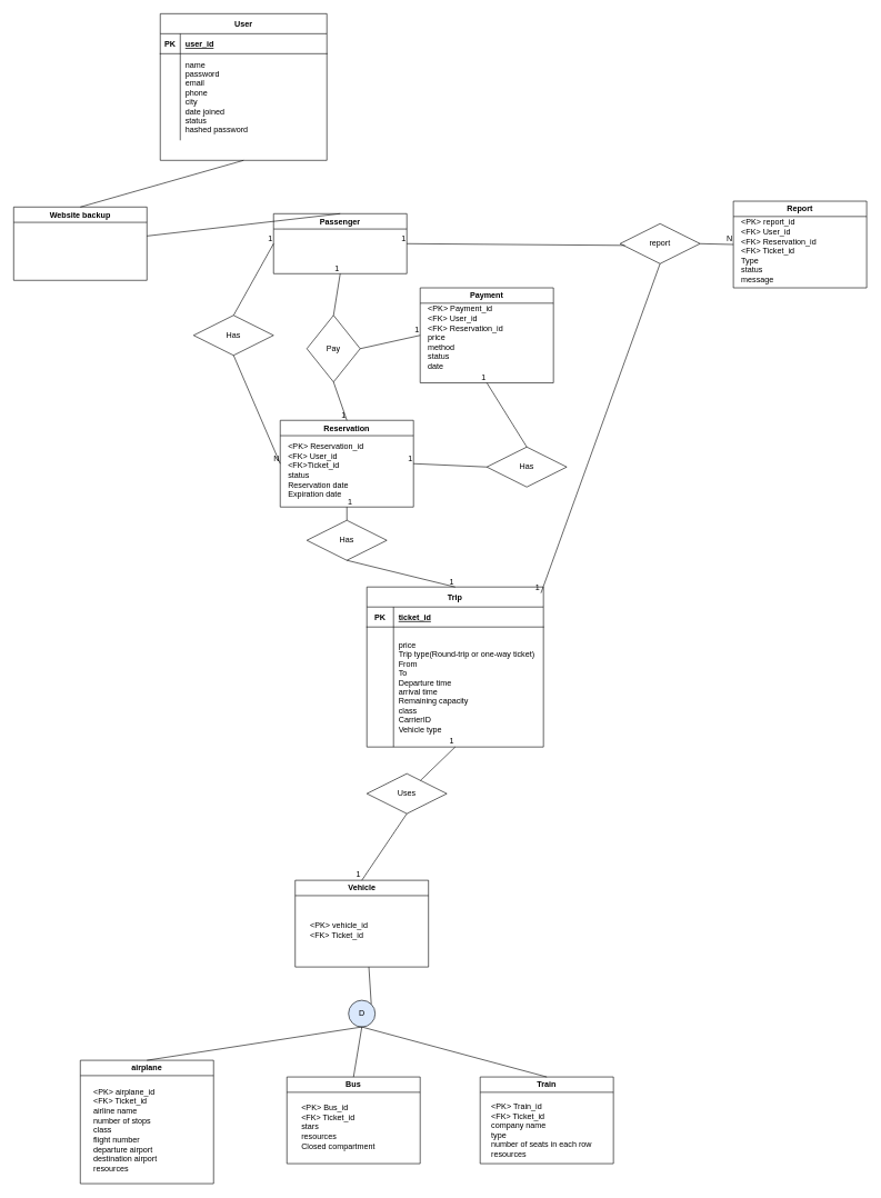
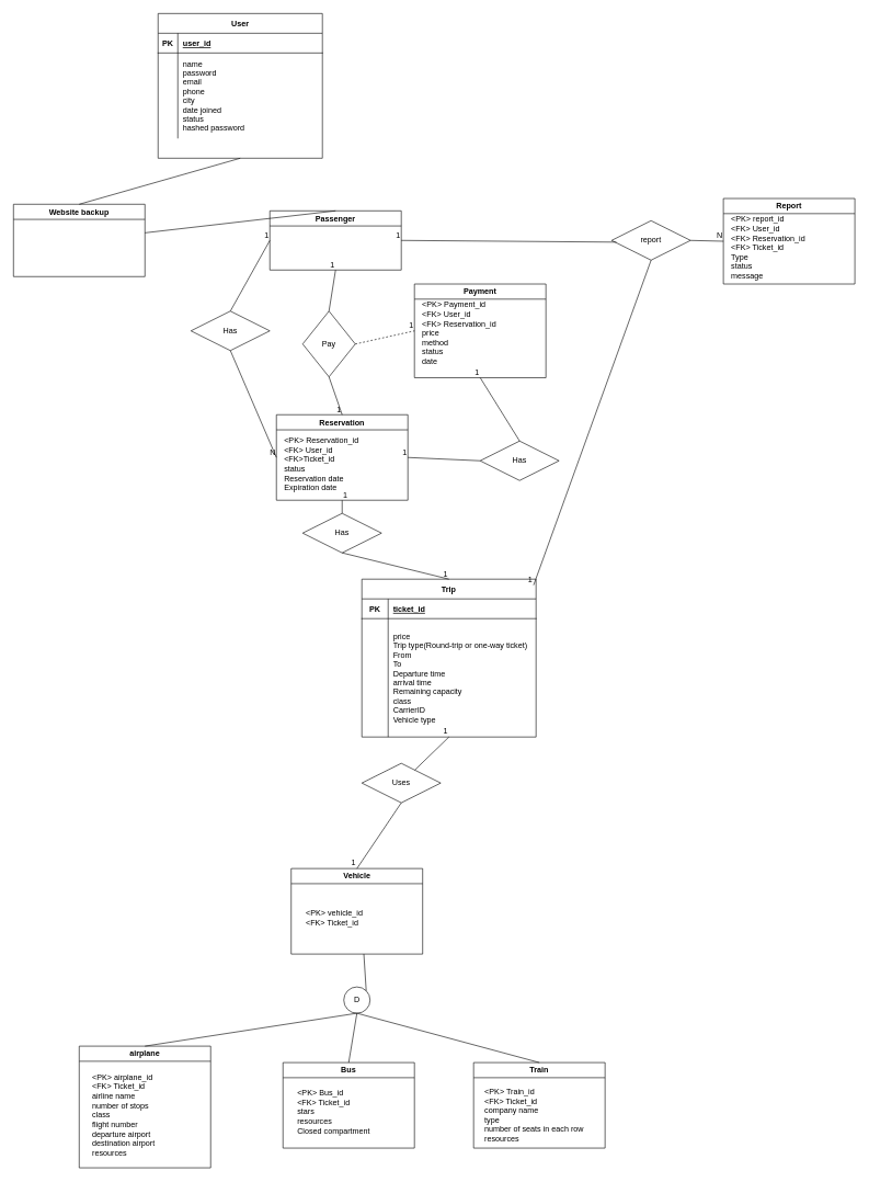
  <mxCell id="0" />
  <mxCell id="1" parent="0" />
  <mxCell id="2" value="User" style="shape=table;startSize=30;container=1;collapsible=1;childLayout=tableLayout;fixedRows=1;rowLines=0;fontStyle=1;align=center;resizeLast=1;" parent="1" vertex="1"><mxGeometry x="240" y="20" width="250" height="220" as="geometry"><mxRectangle x="120" y="120" width="100" height="30" as="alternateBounds" /></mxGeometry></mxCell>
  <mxCell id="3" value="" style="shape=partialRectangle;collapsible=0;dropTarget=0;pointerEvents=0;fillColor=none;points=[[0,0.5],[1,0.5]];portConstraint=eastwest;top=0;left=0;right=0;bottom=1;" parent="2" vertex="1"><mxGeometry y="30" width="250" height="30" as="geometry" /></mxCell>
  <mxCell id="4" value="PK" style="shape=partialRectangle;overflow=hidden;connectable=0;fillColor=none;top=0;left=0;bottom=0;right=0;fontStyle=1;" parent="3" vertex="1"><mxGeometry width="30" height="30" as="geometry"><mxRectangle width="30" height="30" as="alternateBounds" /></mxGeometry></mxCell>
  <mxCell id="5" value="user_id" style="shape=partialRectangle;overflow=hidden;connectable=0;fillColor=none;top=0;left=0;bottom=0;right=0;align=left;spacingLeft=6;fontStyle=5;" parent="3" vertex="1"><mxGeometry x="30" width="220" height="30" as="geometry"><mxRectangle width="220" height="30" as="alternateBounds" /></mxGeometry></mxCell>
  <mxCell id="6" value="" style="shape=partialRectangle;collapsible=0;dropTarget=0;pointerEvents=0;fillColor=none;points=[[0,0.5],[1,0.5]];portConstraint=eastwest;top=0;left=0;right=0;bottom=0;" parent="2" vertex="1"><mxGeometry y="60" width="250" height="130" as="geometry" /></mxCell>
  <mxCell id="7" value="" style="shape=partialRectangle;overflow=hidden;connectable=0;fillColor=none;top=0;left=0;bottom=0;right=0;" parent="6" vertex="1"><mxGeometry width="30" height="130" as="geometry"><mxRectangle width="30" height="130" as="alternateBounds" /></mxGeometry></mxCell>
  <mxCell id="8" value="name&#10;password&#10;email&#10;phone&#10;city&#10;date joined&#10;status&#10;hashed password" style="shape=partialRectangle;overflow=hidden;connectable=0;fillColor=none;top=0;left=0;bottom=0;right=0;align=left;spacingLeft=6;" parent="6" vertex="1"><mxGeometry x="30" width="220" height="130" as="geometry"><mxRectangle width="220" height="130" as="alternateBounds" /></mxGeometry></mxCell>
  <mxCell id="9" value="Passenger" style="swimlane;whiteSpace=wrap;html=1;" parent="1" vertex="1"><mxGeometry x="410" y="320" width="200" height="90" as="geometry" /></mxCell>
  <mxCell id="10" value="Website backup" style="swimlane;whiteSpace=wrap;html=1;startSize=23;" parent="1" vertex="1"><mxGeometry x="20" y="310" width="200" height="110" as="geometry" /></mxCell>
  <mxCell id="11" value="Trip" style="shape=table;startSize=30;container=1;collapsible=1;childLayout=tableLayout;fixedRows=1;rowLines=0;fontStyle=1;align=center;resizeLast=1;" parent="1" vertex="1"><mxGeometry x="550" y="880" width="265" height="240" as="geometry"><mxRectangle x="120" y="120" width="100" height="30" as="alternateBounds" /></mxGeometry></mxCell>
  <mxCell id="12" value="" style="shape=partialRectangle;collapsible=0;dropTarget=0;pointerEvents=0;fillColor=none;points=[[0,0.5],[1,0.5]];portConstraint=eastwest;top=0;left=0;right=0;bottom=1;" parent="11" vertex="1"><mxGeometry y="30" width="265" height="30" as="geometry" /></mxCell>
  <mxCell id="13" value="PK" style="shape=partialRectangle;overflow=hidden;connectable=0;fillColor=none;top=0;left=0;bottom=0;right=0;fontStyle=1;" parent="12" vertex="1"><mxGeometry width="40" height="30" as="geometry"><mxRectangle width="40" height="30" as="alternateBounds" /></mxGeometry></mxCell>
  <mxCell id="14" value="ticket_id" style="shape=partialRectangle;overflow=hidden;connectable=0;fillColor=none;top=0;left=0;bottom=0;right=0;align=left;spacingLeft=6;fontStyle=5;" parent="12" vertex="1"><mxGeometry x="40" width="225" height="30" as="geometry"><mxRectangle width="225" height="30" as="alternateBounds" /></mxGeometry></mxCell>
  <mxCell id="15" value="" style="shape=partialRectangle;collapsible=0;dropTarget=0;pointerEvents=0;fillColor=none;points=[[0,0.5],[1,0.5]];portConstraint=eastwest;top=0;left=0;right=0;bottom=0;" parent="11" vertex="1"><mxGeometry y="60" width="265" height="180" as="geometry" /></mxCell>
  <mxCell id="16" value="" style="shape=partialRectangle;overflow=hidden;connectable=0;fillColor=none;top=0;left=0;bottom=0;right=0;" parent="15" vertex="1"><mxGeometry width="40" height="180" as="geometry"><mxRectangle width="40" height="180" as="alternateBounds" /></mxGeometry></mxCell>
  <mxCell id="17" value="price&#10;Trip type(Round-trip or one-way ticket)&#10;From&#10;To&#10;Departure time&#10;arrival time&#10;Remaining capacity&#10;class&#10;CarrierID&#10;Vehicle type" style="shape=partialRectangle;overflow=hidden;connectable=0;fillColor=none;top=0;left=0;bottom=0;right=0;align=left;spacingLeft=6;" parent="15" vertex="1"><mxGeometry x="40" width="225" height="180" as="geometry"><mxRectangle width="225" height="180" as="alternateBounds" /></mxGeometry></mxCell>
  <mxCell id="18" value="airplane" style="swimlane;whiteSpace=wrap;html=1;startSize=23;" parent="1" vertex="1"><mxGeometry x="120" y="1590" width="200" height="185" as="geometry" /></mxCell>
  <mxCell id="19" value="&lt;div&gt;&amp;lt;PK&amp;gt; airplane_id&lt;/div&gt;&lt;div&gt;&amp;lt;FK&amp;gt; Ticket_id&lt;/div&gt;airline name&lt;div&gt;number of stops&lt;/div&gt;&lt;div&gt;class&lt;/div&gt;&lt;div&gt;flight number&lt;/div&gt;&lt;div&gt;departure airport&lt;/div&gt;&lt;div&gt;destination airport&lt;/div&gt;&lt;div&gt;resources&lt;/div&gt;" style="text;html=1;align=left;verticalAlign=middle;resizable=0;points=[];autosize=1;strokeColor=none;fillColor=none;" parent="18" vertex="1"><mxGeometry x="17.5" y="35" width="120" height="140" as="geometry" /></mxCell>
  <mxCell id="20" value="Bus" style="swimlane;whiteSpace=wrap;html=1;" parent="1" vertex="1"><mxGeometry x="430" y="1615" width="200" height="130" as="geometry" /></mxCell>
  <mxCell id="21" value="&lt;div&gt;&amp;lt;PK&amp;gt; Bus_id&lt;/div&gt;&lt;div&gt;&amp;lt;FK&amp;gt; Ticket_id&lt;/div&gt;stars&lt;div&gt;resources&lt;/div&gt;&lt;div&gt;Closed compartment&lt;/div&gt;" style="text;html=1;align=left;verticalAlign=middle;resizable=0;points=[];autosize=1;strokeColor=none;fillColor=none;" parent="20" vertex="1"><mxGeometry x="20" y="30" width="130" height="90" as="geometry" /></mxCell>
  <mxCell id="22" value="Train" style="swimlane;whiteSpace=wrap;html=1;" parent="1" vertex="1"><mxGeometry x="720" y="1615" width="200" height="130" as="geometry" /></mxCell>
  <mxCell id="23" value="&lt;div&gt;&amp;lt;PK&amp;gt; Train_id&lt;/div&gt;&lt;div&gt;&amp;lt;FK&amp;gt; Ticket_id&lt;/div&gt;company name&lt;div&gt;type&lt;/div&gt;&lt;div&gt;number of seats in each row&lt;/div&gt;&lt;div&gt;resources&lt;/div&gt;" style="text;html=1;align=left;verticalAlign=middle;resizable=0;points=[];autosize=1;strokeColor=none;fillColor=none;" parent="22" vertex="1"><mxGeometry x="15" y="30" width="170" height="100" as="geometry" /></mxCell>
  <mxCell id="24" value="" style="endArrow=none;html=1;rounded=0;exitX=0.5;exitY=0;exitDx=0;exitDy=0;" parent="1" source="9" target="10" edge="1"><mxGeometry relative="1" as="geometry"><mxPoint x="200" y="160" as="sourcePoint" /><mxPoint x="360" y="160" as="targetPoint" /></mxGeometry></mxCell>
  <mxCell id="25" value="" style="endArrow=none;html=1;rounded=0;entryX=0.5;entryY=1;entryDx=0;entryDy=0;exitX=0.5;exitY=0;exitDx=0;exitDy=0;" parent="1" source="10" target="2" edge="1"><mxGeometry relative="1" as="geometry"><mxPoint x="310" y="210" as="sourcePoint" /><mxPoint x="385" y="120" as="targetPoint" /></mxGeometry></mxCell>
  <mxCell id="26" value="Reservation" style="swimlane;whiteSpace=wrap;html=1;" parent="1" vertex="1"><mxGeometry x="420" y="630" width="200" height="130" as="geometry" /></mxCell>
  <mxCell id="27" value="&lt;div&gt;&amp;lt;PK&amp;gt; Reservation_id&lt;/div&gt;&amp;lt;FK&amp;gt; User_id&lt;div&gt;&amp;lt;FK&amp;gt;Ticket_id&lt;/div&gt;&lt;div&gt;status&lt;/div&gt;&lt;div&gt;Reservation date&lt;/div&gt;&lt;div&gt;Expiration date&lt;/div&gt;" style="text;html=1;align=left;verticalAlign=middle;resizable=0;points=[];autosize=1;strokeColor=none;fillColor=none;" parent="26" vertex="1"><mxGeometry x="10" y="25" width="140" height="100" as="geometry" /></mxCell>
  <mxCell id="28" value="" style="endArrow=none;html=1;rounded=0;exitX=0.5;exitY=1;exitDx=0;exitDy=0;entryX=0.5;entryY=0;entryDx=0;entryDy=0;" parent="1" source="26" target="57" edge="1"><mxGeometry relative="1" as="geometry"><mxPoint x="250" y="600" as="sourcePoint" /><mxPoint x="400" y="600" as="targetPoint" /></mxGeometry></mxCell>
  <mxCell id="29" value="1" style="resizable=0;html=1;whiteSpace=wrap;align=left;verticalAlign=bottom;" parent="28" connectable="0" vertex="1"><mxGeometry x="-1" relative="1" as="geometry" /></mxCell>
  <mxCell id="30" value="Pay" style="shape=rhombus;perimeter=rhombusPerimeter;whiteSpace=wrap;html=1;align=center;" parent="1" vertex="1"><mxGeometry x="460" y="472.5" width="80" height="100" as="geometry" /></mxCell>
  <mxCell id="31" value="" style="endArrow=none;html=1;rounded=0;exitX=0.5;exitY=0;exitDx=0;exitDy=0;entryX=0.5;entryY=1;entryDx=0;entryDy=0;" parent="1" source="30" target="9" edge="1"><mxGeometry relative="1" as="geometry"><mxPoint x="280" y="490" as="sourcePoint" /><mxPoint x="440" y="490" as="targetPoint" /></mxGeometry></mxCell>
  <mxCell id="32" value="1" style="resizable=0;html=1;whiteSpace=wrap;align=right;verticalAlign=bottom;" parent="31" connectable="0" vertex="1"><mxGeometry x="1" relative="1" as="geometry" /></mxCell>
- <mxCell id="33" value="" style="endArrow=none;html=1;rounded=0;entryX=0;entryY=0.5;entryDx=0;entryDy=0;exitX=1;exitY=0.5;exitDx=0;exitDy=0;" parent="1" source="30" target="35" edge="1"><mxGeometry relative="1" as="geometry"><mxPoint x="670" y="586.25" as="sourcePoint" /><mxPoint x="590" y="580" as="targetPoint" /></mxGeometry></mxCell>
+ <mxCell id="33" value="" style="endArrow=none;html=1;rounded=0;entryX=0;entryY=0.5;entryDx=0;entryDy=0;exitX=1;exitY=0.5;exitDx=0;exitDy=0;dashed=1;" parent="1" source="30" target="35" edge="1"><mxGeometry relative="1" as="geometry"><mxPoint x="670" y="586.25" as="sourcePoint" /><mxPoint x="590" y="580" as="targetPoint" /></mxGeometry></mxCell>
  <mxCell id="34" value="1" style="resizable=0;html=1;whiteSpace=wrap;align=right;verticalAlign=bottom;" parent="33" connectable="0" vertex="1"><mxGeometry x="1" relative="1" as="geometry" /></mxCell>
  <mxCell id="35" value="Payment" style="swimlane;whiteSpace=wrap;html=1;" parent="1" vertex="1"><mxGeometry x="630" y="431.25" width="200" height="142.5" as="geometry" /></mxCell>
  <mxCell id="36" value="&lt;div&gt;&amp;lt;PK&amp;gt; Payment_id&lt;/div&gt;&amp;lt;FK&amp;gt; User_id&lt;div&gt;&amp;lt;FK&amp;gt; Reservation_id&lt;/div&gt;&lt;div&gt;price&lt;/div&gt;&lt;div&gt;method&lt;/div&gt;&lt;div&gt;status&lt;/div&gt;&lt;div&gt;date&lt;/div&gt;" style="text;html=1;align=left;verticalAlign=middle;resizable=0;points=[];autosize=1;strokeColor=none;fillColor=none;" parent="35" vertex="1"><mxGeometry x="10" y="20" width="140" height="110" as="geometry" /></mxCell>
  <mxCell id="37" value="Report" style="swimlane;whiteSpace=wrap;html=1;" parent="1" vertex="1"><mxGeometry x="1100" y="301.25" width="200" height="130" as="geometry" /></mxCell>
  <mxCell id="38" value="&lt;div&gt;&amp;lt;PK&amp;gt; report_id&lt;/div&gt;&amp;lt;FK&amp;gt; User_id&lt;div&gt;&amp;lt;FK&amp;gt; Reservation_id&lt;/div&gt;&lt;div&gt;&amp;lt;FK&amp;gt; Ticket_id&lt;/div&gt;&lt;div&gt;Type&lt;/div&gt;&lt;div&gt;status&lt;/div&gt;&lt;div&gt;message&lt;/div&gt;" style="text;html=1;align=left;verticalAlign=middle;resizable=0;points=[];autosize=1;strokeColor=none;fillColor=none;" parent="37" vertex="1"><mxGeometry x="10" y="20" width="140" height="110" as="geometry" /></mxCell>
  <mxCell id="39" value="report" style="shape=rhombus;perimeter=rhombusPerimeter;whiteSpace=wrap;html=1;align=center;" parent="1" vertex="1"><mxGeometry x="930" y="335" width="120" height="60" as="geometry" /></mxCell>
  <mxCell id="40" value="" style="endArrow=none;html=1;rounded=0;exitX=0.06;exitY=0.543;exitDx=0;exitDy=0;exitPerimeter=0;entryX=1;entryY=0.5;entryDx=0;entryDy=0;" parent="1" source="39" target="9" edge="1"><mxGeometry relative="1" as="geometry"><mxPoint x="630" y="440" as="sourcePoint" /><mxPoint x="790" y="440" as="targetPoint" /></mxGeometry></mxCell>
  <mxCell id="41" value="1" style="resizable=0;html=1;whiteSpace=wrap;align=right;verticalAlign=bottom;" parent="40" connectable="0" vertex="1"><mxGeometry x="1" relative="1" as="geometry" /></mxCell>
  <mxCell id="42" value="" style="endArrow=none;html=1;rounded=0;exitX=1;exitY=0.5;exitDx=0;exitDy=0;entryX=0;entryY=0.5;entryDx=0;entryDy=0;" parent="1" source="39" target="37" edge="1"><mxGeometry relative="1" as="geometry"><mxPoint x="937" y="420" as="sourcePoint" /><mxPoint x="820" y="422" as="targetPoint" /></mxGeometry></mxCell>
  <mxCell id="43" value="N" style="resizable=0;html=1;whiteSpace=wrap;align=right;verticalAlign=bottom;" parent="42" connectable="0" vertex="1"><mxGeometry x="1" relative="1" as="geometry" /></mxCell>
  <mxCell id="44" value="Uses" style="shape=rhombus;perimeter=rhombusPerimeter;whiteSpace=wrap;html=1;align=center;" parent="1" vertex="1"><mxGeometry x="550" y="1160" width="120" height="60" as="geometry" /></mxCell>
  <mxCell id="45" value="" style="endArrow=none;html=1;rounded=0;entryX=0.5;entryY=1;entryDx=0;entryDy=0;" parent="1" source="44" target="11" edge="1"><mxGeometry relative="1" as="geometry"><mxPoint x="230" y="1230" as="sourcePoint" /><mxPoint x="580" y="1210" as="targetPoint" /></mxGeometry></mxCell>
  <mxCell id="46" value="1" style="resizable=0;html=1;whiteSpace=wrap;align=right;verticalAlign=bottom;" parent="45" connectable="0" vertex="1"><mxGeometry x="1" relative="1" as="geometry" /></mxCell>
  <mxCell id="47" value="Has" style="shape=rhombus;perimeter=rhombusPerimeter;whiteSpace=wrap;html=1;align=center;" parent="1" vertex="1"><mxGeometry x="730" y="670" width="120" height="60" as="geometry" /></mxCell>
  <mxCell id="48" value="" style="endArrow=none;html=1;rounded=0;entryX=1;entryY=0.5;entryDx=0;entryDy=0;exitX=0;exitY=0.5;exitDx=0;exitDy=0;" parent="1" source="47" target="26" edge="1"><mxGeometry relative="1" as="geometry"><mxPoint x="725" y="694.5" as="sourcePoint" /><mxPoint x="645" y="694.5" as="targetPoint" /></mxGeometry></mxCell>
  <mxCell id="49" value="1" style="resizable=0;html=1;whiteSpace=wrap;align=right;verticalAlign=bottom;" parent="48" connectable="0" vertex="1"><mxGeometry x="1" relative="1" as="geometry" /></mxCell>
  <mxCell id="50" value="" style="endArrow=none;html=1;rounded=0;exitX=0.5;exitY=0;exitDx=0;exitDy=0;entryX=0.5;entryY=1;entryDx=0;entryDy=0;" parent="1" source="47" target="35" edge="1"><mxGeometry relative="1" as="geometry"><mxPoint x="820" y="630" as="sourcePoint" /><mxPoint x="750" y="610" as="targetPoint" /></mxGeometry></mxCell>
  <mxCell id="51" value="1" style="resizable=0;html=1;whiteSpace=wrap;align=right;verticalAlign=bottom;" parent="50" connectable="0" vertex="1"><mxGeometry x="1" relative="1" as="geometry" /></mxCell>
  <mxCell id="52" value="Has" style="shape=rhombus;perimeter=rhombusPerimeter;whiteSpace=wrap;html=1;align=center;" parent="1" vertex="1"><mxGeometry x="290" y="472.5" width="120" height="60" as="geometry" /></mxCell>
  <mxCell id="53" value="" style="endArrow=none;html=1;rounded=0;exitX=0.5;exitY=0;exitDx=0;exitDy=0;entryX=0;entryY=0.5;entryDx=0;entryDy=0;" parent="1" source="52" target="9" edge="1"><mxGeometry relative="1" as="geometry"><mxPoint x="330" y="463" as="sourcePoint" /><mxPoint x="320" y="400" as="targetPoint" /></mxGeometry></mxCell>
  <mxCell id="54" value="1" style="resizable=0;html=1;whiteSpace=wrap;align=right;verticalAlign=bottom;" parent="53" connectable="0" vertex="1"><mxGeometry x="1" relative="1" as="geometry" /></mxCell>
  <mxCell id="55" value="" style="endArrow=none;html=1;rounded=0;exitX=0.5;exitY=1;exitDx=0;exitDy=0;entryX=0;entryY=0.5;entryDx=0;entryDy=0;" parent="1" source="52" target="26" edge="1"><mxGeometry relative="1" as="geometry"><mxPoint x="330" y="781.25" as="sourcePoint" /><mxPoint x="260" y="618.75" as="targetPoint" /></mxGeometry></mxCell>
  <mxCell id="56" value="N" style="resizable=0;html=1;whiteSpace=wrap;align=right;verticalAlign=bottom;" parent="55" connectable="0" vertex="1"><mxGeometry x="1" relative="1" as="geometry" /></mxCell>
  <mxCell id="57" value="Has" style="shape=rhombus;perimeter=rhombusPerimeter;whiteSpace=wrap;html=1;align=center;" parent="1" vertex="1"><mxGeometry x="460" y="780" width="120" height="60" as="geometry" /></mxCell>
  <mxCell id="58" value="" style="endArrow=none;html=1;rounded=0;exitX=0.5;exitY=1;exitDx=0;exitDy=0;entryX=0.5;entryY=0;entryDx=0;entryDy=0;" parent="1" source="57" target="11" edge="1"><mxGeometry relative="1" as="geometry"><mxPoint x="337" y="760" as="sourcePoint" /><mxPoint x="330" y="870" as="targetPoint" /></mxGeometry></mxCell>
  <mxCell id="59" value="1" style="resizable=0;html=1;whiteSpace=wrap;align=right;verticalAlign=bottom;" parent="58" connectable="0" vertex="1"><mxGeometry x="1" relative="1" as="geometry" /></mxCell>
  <mxCell id="60" value="" style="endArrow=none;html=1;rounded=0;entryX=0.5;entryY=0;entryDx=0;entryDy=0;exitX=0.5;exitY=1;exitDx=0;exitDy=0;" edge="1" parent="1" source="30" target="26"><mxGeometry relative="1" as="geometry"><mxPoint x="590" y="513" as="sourcePoint" /><mxPoint x="670" y="519" as="targetPoint" /></mxGeometry></mxCell>
  <mxCell id="61" value="1" style="resizable=0;html=1;whiteSpace=wrap;align=right;verticalAlign=bottom;" connectable="0" vertex="1" parent="60"><mxGeometry x="1" relative="1" as="geometry" /></mxCell>
  <mxCell id="62" value="" style="endArrow=none;html=1;rounded=0;exitX=0.5;exitY=1;exitDx=0;exitDy=0;entryX=0.986;entryY=0.038;entryDx=0;entryDy=0;entryPerimeter=0;" edge="1" parent="1" source="39" target="11"><mxGeometry relative="1" as="geometry"><mxPoint x="797" y="263" as="sourcePoint" /><mxPoint x="1040" y="800" as="targetPoint" /></mxGeometry></mxCell>
  <mxCell id="63" value="1" style="resizable=0;html=1;whiteSpace=wrap;align=right;verticalAlign=bottom;" connectable="0" vertex="1" parent="62"><mxGeometry x="1" relative="1" as="geometry" /></mxCell>
  <mxCell id="64" value="Vehicle" style="swimlane;whiteSpace=wrap;html=1;" vertex="1" parent="1"><mxGeometry x="442.5" y="1320" width="200" height="130" as="geometry" /></mxCell>
  <mxCell id="65" value="&lt;div&gt;&amp;lt;PK&amp;gt; vehicle_id&lt;/div&gt;&lt;div&gt;&amp;lt;FK&amp;gt; Ticket_id&lt;/div&gt;" style="text;html=1;align=left;verticalAlign=middle;resizable=0;points=[];autosize=1;strokeColor=none;fillColor=none;" vertex="1" parent="64"><mxGeometry x="20" y="55" width="110" height="40" as="geometry" /></mxCell>
  <mxCell id="66" value="" style="endArrow=none;html=1;rounded=0;exitX=0.5;exitY=1;exitDx=0;exitDy=0;entryX=0.5;entryY=0;entryDx=0;entryDy=0;" edge="1" parent="1" source="44" target="64"><mxGeometry relative="1" as="geometry"><mxPoint x="536" y="1230" as="sourcePoint" /><mxPoint x="730" y="1287" as="targetPoint" /></mxGeometry></mxCell>
  <mxCell id="67" value="1" style="resizable=0;html=1;whiteSpace=wrap;align=right;verticalAlign=bottom;" connectable="0" vertex="1" parent="66"><mxGeometry x="1" relative="1" as="geometry" /></mxCell>
- <mxCell id="68" value="D" style="ellipse;whiteSpace=wrap;html=1;aspect=fixed;fillColor=#dae8fc;" vertex="1" parent="1"><mxGeometry x="522.5" y="1500" width="40" height="40" as="geometry" /></mxCell>
+ <mxCell id="68" value="D" style="ellipse;whiteSpace=wrap;html=1;aspect=fixed;" vertex="1" parent="1"><mxGeometry x="522.5" y="1500" width="40" height="40" as="geometry" /></mxCell>
  <mxCell id="69" value="" style="endArrow=none;html=1;rounded=0;exitX=0.5;exitY=1;exitDx=0;exitDy=0;entryX=0.5;entryY=0;entryDx=0;entryDy=0;" edge="1" parent="1" source="68" target="22"><mxGeometry relative="1" as="geometry"><mxPoint x="675" y="1520" as="sourcePoint" /><mxPoint x="675" y="1570" as="targetPoint" /></mxGeometry></mxCell>
  <mxCell id="70" value="" style="resizable=0;html=1;whiteSpace=wrap;align=right;verticalAlign=bottom;" connectable="0" vertex="1" parent="69"><mxGeometry x="1" relative="1" as="geometry" /></mxCell>
  <mxCell id="71" value="" style="endArrow=none;html=1;rounded=0;exitX=0.5;exitY=1;exitDx=0;exitDy=0;entryX=0.5;entryY=0;entryDx=0;entryDy=0;" edge="1" parent="1" source="68" target="20"><mxGeometry relative="1" as="geometry"><mxPoint x="553" y="1550" as="sourcePoint" /><mxPoint x="830" y="1625" as="targetPoint" /></mxGeometry></mxCell>
  <mxCell id="72" value="" style="resizable=0;html=1;whiteSpace=wrap;align=right;verticalAlign=bottom;" connectable="0" vertex="1" parent="71"><mxGeometry x="1" relative="1" as="geometry" /></mxCell>
  <mxCell id="73" value="" style="endArrow=none;html=1;rounded=0;exitX=0.5;exitY=1;exitDx=0;exitDy=0;entryX=0.5;entryY=0;entryDx=0;entryDy=0;" edge="1" parent="1" source="68" target="18"><mxGeometry relative="1" as="geometry"><mxPoint x="383" y="1520" as="sourcePoint" /><mxPoint x="370" y="1595" as="targetPoint" /></mxGeometry></mxCell>
  <mxCell id="74" value="" style="resizable=0;html=1;whiteSpace=wrap;align=right;verticalAlign=bottom;" connectable="0" vertex="1" parent="73"><mxGeometry x="1" relative="1" as="geometry" /></mxCell>
  <mxCell id="75" value="" style="endArrow=none;html=1;rounded=0;entryX=1;entryY=0;entryDx=0;entryDy=0;" edge="1" parent="1" target="68"><mxGeometry relative="1" as="geometry"><mxPoint x="553" y="1450" as="sourcePoint" /><mxPoint x="553" y="1500" as="targetPoint" /></mxGeometry></mxCell>
  <mxCell id="76" value="" style="resizable=0;html=1;whiteSpace=wrap;align=right;verticalAlign=bottom;" connectable="0" vertex="1" parent="75"><mxGeometry x="1" relative="1" as="geometry" /></mxCell>
